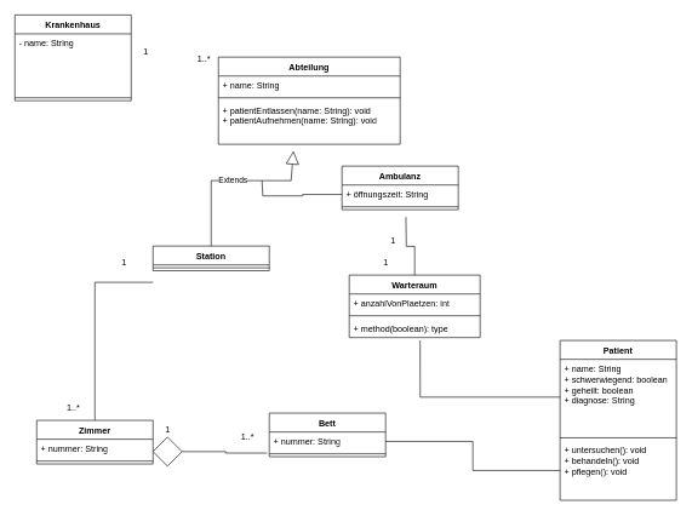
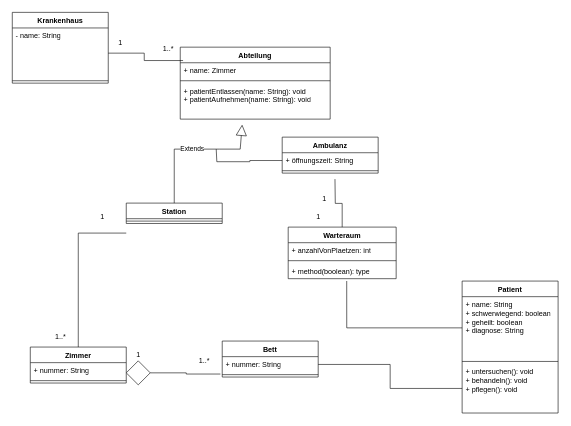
  <mxCell id="0" />
  <mxCell id="1" parent="0" />
  <mxCell id="2" value="Krankenhaus" style="swimlane;fontStyle=1;align=center;verticalAlign=top;childLayout=stackLayout;horizontal=1;startSize=26;horizontalStack=0;resizeParent=1;resizeParentMax=0;resizeLast=0;collapsible=1;marginBottom=0;whiteSpace=wrap;html=1;" vertex="1" parent="1"><mxGeometry x="20" y="20" width="160" height="118" as="geometry" /></mxCell>
  <mxCell id="3" value="&lt;div&gt;- name: String&lt;/div&gt;&lt;div&gt;&lt;br&gt;&lt;/div&gt;" style="text;strokeColor=none;fillColor=none;align=left;verticalAlign=top;spacingLeft=4;spacingRight=4;overflow=hidden;rotatable=0;points=[[0,0.5],[1,0.5]];portConstraint=eastwest;whiteSpace=wrap;html=1;" vertex="1" parent="2"><mxGeometry y="26" width="160" height="84" as="geometry" /></mxCell>
  <mxCell id="4" value="" style="line;strokeWidth=1;fillColor=none;align=left;verticalAlign=middle;spacingTop=-1;spacingLeft=3;spacingRight=3;rotatable=0;labelPosition=right;points=[];portConstraint=eastwest;strokeColor=inherit;" vertex="1" parent="2"><mxGeometry y="110" width="160" height="8" as="geometry" /></mxCell>
  <mxCell id="5" value="Ambulanz" style="swimlane;fontStyle=1;align=center;verticalAlign=top;childLayout=stackLayout;horizontal=1;startSize=26;horizontalStack=0;resizeParent=1;resizeParentMax=0;resizeLast=0;collapsible=1;marginBottom=0;whiteSpace=wrap;html=1;" vertex="1" parent="1"><mxGeometry x="470" y="228" width="160" height="60" as="geometry" /></mxCell>
  <mxCell id="6" style="edgeStyle=orthogonalEdgeStyle;rounded=0;orthogonalLoop=1;jettySize=auto;html=1;endArrow=none;endFill=0;" edge="1" parent="5" source="7"><mxGeometry relative="1" as="geometry"><mxPoint x="-110" y="20" as="targetPoint" /><Array as="points"><mxPoint x="-54" y="39" /><mxPoint x="-54" y="41" /><mxPoint x="-109" y="41" /></Array></mxGeometry></mxCell>
  <mxCell id="7" value="+ öffnungszeit: String" style="text;strokeColor=none;fillColor=none;align=left;verticalAlign=top;spacingLeft=4;spacingRight=4;overflow=hidden;rotatable=0;points=[[0,0.5],[1,0.5]];portConstraint=eastwest;whiteSpace=wrap;html=1;" vertex="1" parent="5"><mxGeometry y="26" width="160" height="26" as="geometry" /></mxCell>
  <mxCell id="8" value="" style="line;strokeWidth=1;fillColor=none;align=left;verticalAlign=middle;spacingTop=-1;spacingLeft=3;spacingRight=3;rotatable=0;labelPosition=right;points=[];portConstraint=eastwest;strokeColor=inherit;" vertex="1" parent="5"><mxGeometry y="52" width="160" height="8" as="geometry" /></mxCell>
  <mxCell id="9" value="Station" style="swimlane;fontStyle=1;align=center;verticalAlign=top;childLayout=stackLayout;horizontal=1;startSize=26;horizontalStack=0;resizeParent=1;resizeParentMax=0;resizeLast=0;collapsible=1;marginBottom=0;whiteSpace=wrap;html=1;" vertex="1" parent="1"><mxGeometry x="210" y="338" width="160" height="34" as="geometry" /></mxCell>
  <mxCell id="10" value="" style="line;strokeWidth=1;fillColor=none;align=left;verticalAlign=middle;spacingTop=-1;spacingLeft=3;spacingRight=3;rotatable=0;labelPosition=right;points=[];portConstraint=eastwest;strokeColor=inherit;" vertex="1" parent="9"><mxGeometry y="26" width="160" height="8" as="geometry" /></mxCell>
  <mxCell id="11" value="Abteilung" style="swimlane;fontStyle=1;align=center;verticalAlign=top;childLayout=stackLayout;horizontal=1;startSize=26;horizontalStack=0;resizeParent=1;resizeParentMax=0;resizeLast=0;collapsible=1;marginBottom=0;whiteSpace=wrap;html=1;" vertex="1" parent="1"><mxGeometry x="300" y="78" width="250" height="120" as="geometry" /></mxCell>
- <mxCell id="12" value="+ name: String" style="text;strokeColor=none;fillColor=none;align=left;verticalAlign=top;spacingLeft=4;spacingRight=4;overflow=hidden;rotatable=0;points=[[0,0.5],[1,0.5]];portConstraint=eastwest;whiteSpace=wrap;html=1;" vertex="1" parent="11"><mxGeometry y="26" width="250" height="26" as="geometry" /></mxCell>
+ <mxCell id="12" value="+ name: Zimmer" style="text;strokeColor=none;fillColor=none;align=left;verticalAlign=top;spacingLeft=4;spacingRight=4;overflow=hidden;rotatable=0;points=[[0,0.5],[1,0.5]];portConstraint=eastwest;whiteSpace=wrap;html=1;" vertex="1" parent="11"><mxGeometry y="26" width="250" height="26" as="geometry" /></mxCell>
  <mxCell id="13" value="" style="line;strokeWidth=1;fillColor=none;align=left;verticalAlign=middle;spacingTop=-1;spacingLeft=3;spacingRight=3;rotatable=0;labelPosition=right;points=[];portConstraint=eastwest;strokeColor=inherit;" vertex="1" parent="11"><mxGeometry y="52" width="250" height="8" as="geometry" /></mxCell>
  <mxCell id="14" value="&lt;div&gt;+ patientEntlassen(name: String): void&lt;/div&gt;&lt;div&gt;+ patientAufnehmen(name: String): void&lt;br&gt;&lt;/div&gt;" style="text;strokeColor=none;fillColor=none;align=left;verticalAlign=top;spacingLeft=4;spacingRight=4;overflow=hidden;rotatable=0;points=[[0,0.5],[1,0.5]];portConstraint=eastwest;whiteSpace=wrap;html=1;" vertex="1" parent="11"><mxGeometry y="60" width="250" height="60" as="geometry" /></mxCell>
  <mxCell id="15" value="Zimmer" style="swimlane;fontStyle=1;align=center;verticalAlign=top;childLayout=stackLayout;horizontal=1;startSize=26;horizontalStack=0;resizeParent=1;resizeParentMax=0;resizeLast=0;collapsible=1;marginBottom=0;whiteSpace=wrap;html=1;" vertex="1" parent="1"><mxGeometry x="50" y="578" width="160" height="60" as="geometry" /></mxCell>
  <mxCell id="16" value="+ nummer: String" style="text;strokeColor=none;fillColor=none;align=left;verticalAlign=top;spacingLeft=4;spacingRight=4;overflow=hidden;rotatable=0;points=[[0,0.5],[1,0.5]];portConstraint=eastwest;whiteSpace=wrap;html=1;" vertex="1" parent="15"><mxGeometry y="26" width="160" height="26" as="geometry" /></mxCell>
  <mxCell id="17" value="" style="line;strokeWidth=1;fillColor=none;align=left;verticalAlign=middle;spacingTop=-1;spacingLeft=3;spacingRight=3;rotatable=0;labelPosition=right;points=[];portConstraint=eastwest;strokeColor=inherit;" vertex="1" parent="15"><mxGeometry y="52" width="160" height="8" as="geometry" /></mxCell>
  <mxCell id="18" value="&lt;div&gt;Bett&lt;/div&gt;" style="swimlane;fontStyle=1;align=center;verticalAlign=top;childLayout=stackLayout;horizontal=1;startSize=26;horizontalStack=0;resizeParent=1;resizeParentMax=0;resizeLast=0;collapsible=1;marginBottom=0;whiteSpace=wrap;html=1;" vertex="1" parent="1"><mxGeometry x="370" y="568" width="160" height="60" as="geometry" /></mxCell>
  <mxCell id="19" value="+ nummer: String" style="text;strokeColor=none;fillColor=none;align=left;verticalAlign=top;spacingLeft=4;spacingRight=4;overflow=hidden;rotatable=0;points=[[0,0.5],[1,0.5]];portConstraint=eastwest;whiteSpace=wrap;html=1;" vertex="1" parent="18"><mxGeometry y="26" width="160" height="26" as="geometry" /></mxCell>
  <mxCell id="20" value="" style="line;strokeWidth=1;fillColor=none;align=left;verticalAlign=middle;spacingTop=-1;spacingLeft=3;spacingRight=3;rotatable=0;labelPosition=right;points=[];portConstraint=eastwest;strokeColor=inherit;" vertex="1" parent="18"><mxGeometry y="52" width="160" height="8" as="geometry" /></mxCell>
  <mxCell id="21" value="Patient" style="swimlane;fontStyle=1;align=center;verticalAlign=top;childLayout=stackLayout;horizontal=1;startSize=26;horizontalStack=0;resizeParent=1;resizeParentMax=0;resizeLast=0;collapsible=1;marginBottom=0;whiteSpace=wrap;html=1;" vertex="1" parent="1"><mxGeometry x="770" y="468" width="160" height="220" as="geometry" /></mxCell>
  <mxCell id="22" value="&lt;div&gt;+ name: String&lt;/div&gt;&lt;div&gt;+ schwerwiegend: boolean&lt;/div&gt;&lt;div&gt;+ geheilt: boolean &lt;br&gt;&lt;/div&gt;&lt;div&gt;+ diagnose: String&lt;br&gt;&lt;/div&gt;" style="text;strokeColor=none;fillColor=none;align=left;verticalAlign=top;spacingLeft=4;spacingRight=4;overflow=hidden;rotatable=0;points=[[0,0.5],[1,0.5]];portConstraint=eastwest;whiteSpace=wrap;html=1;" vertex="1" parent="21"><mxGeometry y="26" width="160" height="104" as="geometry" /></mxCell>
  <mxCell id="23" value="" style="line;strokeWidth=1;fillColor=none;align=left;verticalAlign=middle;spacingTop=-1;spacingLeft=3;spacingRight=3;rotatable=0;labelPosition=right;points=[];portConstraint=eastwest;strokeColor=inherit;" vertex="1" parent="21"><mxGeometry y="130" width="160" height="8" as="geometry" /></mxCell>
  <mxCell id="24" value="&lt;div&gt;+ untersuchen(): void&lt;/div&gt;&lt;div&gt;+ behandeln(): void&lt;/div&gt;&lt;div&gt;+ pflegen(): void&lt;br&gt;&lt;/div&gt;" style="text;strokeColor=none;fillColor=none;align=left;verticalAlign=top;spacingLeft=4;spacingRight=4;overflow=hidden;rotatable=0;points=[[0,0.5],[1,0.5]];portConstraint=eastwest;whiteSpace=wrap;html=1;" vertex="1" parent="21"><mxGeometry y="138" width="160" height="82" as="geometry" /></mxCell>
  <mxCell id="25" style="edgeStyle=orthogonalEdgeStyle;rounded=0;orthogonalLoop=1;jettySize=auto;html=1;entryX=-0.019;entryY=1.115;entryDx=0;entryDy=0;entryPerimeter=0;endArrow=none;endFill=0;" edge="1" parent="1" source="28" target="19"><mxGeometry relative="1" as="geometry" /></mxCell>
  <mxCell id="26" value="1..*" style="text;html=1;align=center;verticalAlign=middle;resizable=0;points=[];autosize=1;strokeColor=none;fillColor=none;" vertex="1" parent="1"><mxGeometry x="320" y="586" width="40" height="30" as="geometry" /></mxCell>
  <mxCell id="27" value="1" style="text;html=1;align=center;verticalAlign=middle;resizable=0;points=[];autosize=1;strokeColor=none;fillColor=none;" vertex="1" parent="1"><mxGeometry x="215" y="576" width="30" height="30" as="geometry" /></mxCell>
  <mxCell id="28" value="" style="rhombus;whiteSpace=wrap;html=1;" vertex="1" parent="1"><mxGeometry x="210" y="601" width="40" height="40" as="geometry" /></mxCell>
  <mxCell id="29" value="" style="endArrow=none;html=1;rounded=0;entryX=0;entryY=0.923;entryDx=0;entryDy=0;entryPerimeter=0;exitX=0.5;exitY=0;exitDx=0;exitDy=0;" edge="1" parent="1" source="15"><mxGeometry width="50" height="50" relative="1" as="geometry"><mxPoint x="105" y="458" as="sourcePoint" /><mxPoint x="210" y="387.998" as="targetPoint" /><Array as="points"><mxPoint x="130" y="388" /></Array></mxGeometry></mxCell>
  <mxCell id="30" value="1" style="text;html=1;align=center;verticalAlign=middle;resizable=0;points=[];autosize=1;strokeColor=none;fillColor=none;" vertex="1" parent="1"><mxGeometry x="155" y="346" width="30" height="30" as="geometry" /></mxCell>
  <mxCell id="31" value="1..*" style="text;html=1;align=center;verticalAlign=middle;resizable=0;points=[];autosize=1;strokeColor=none;fillColor=none;" vertex="1" parent="1"><mxGeometry x="80" y="546" width="40" height="30" as="geometry" /></mxCell>
  <mxCell id="32" value="Extends" style="endArrow=block;endSize=16;endFill=0;html=1;rounded=0;entryX=0.413;entryY=1.154;entryDx=0;entryDy=0;entryPerimeter=0;exitX=0.5;exitY=0;exitDx=0;exitDy=0;" edge="1" parent="1" source="9" target="14"><mxGeometry width="160" relative="1" as="geometry"><mxPoint x="320" y="378" as="sourcePoint" /><mxPoint x="480" y="378" as="targetPoint" /><Array as="points"><mxPoint x="290" y="248" /><mxPoint x="366" y="248" /><mxPoint x="400" y="248" /></Array></mxGeometry></mxCell>
+ <mxCell id="33" style="edgeStyle=orthogonalEdgeStyle;rounded=0;orthogonalLoop=1;jettySize=auto;html=1;entryX=0.019;entryY=0.186;entryDx=0;entryDy=0;entryPerimeter=0;endArrow=none;endFill=0;" edge="1" parent="1" source="3" target="11"><mxGeometry relative="1" as="geometry" /></mxCell>
  <mxCell id="34" value="1..*" style="text;html=1;align=center;verticalAlign=middle;resizable=0;points=[];autosize=1;strokeColor=none;fillColor=none;" vertex="1" parent="1"><mxGeometry x="260" y="66" width="40" height="30" as="geometry" /></mxCell>
  <mxCell id="35" value="1" style="text;html=1;align=center;verticalAlign=middle;resizable=0;points=[];autosize=1;strokeColor=none;fillColor=none;" vertex="1" parent="1"><mxGeometry x="185" y="56" width="30" height="30" as="geometry" /></mxCell>
  <mxCell id="36" value="Warteraum" style="swimlane;fontStyle=1;align=center;verticalAlign=top;childLayout=stackLayout;horizontal=1;startSize=26;horizontalStack=0;resizeParent=1;resizeParentMax=0;resizeLast=0;collapsible=1;marginBottom=0;whiteSpace=wrap;html=1;" vertex="1" parent="1"><mxGeometry x="480" y="378" width="180" height="86" as="geometry" /></mxCell>
  <mxCell id="37" value="+ anzahlVonPlaetzen: int" style="text;strokeColor=none;fillColor=none;align=left;verticalAlign=top;spacingLeft=4;spacingRight=4;overflow=hidden;rotatable=0;points=[[0,0.5],[1,0.5]];portConstraint=eastwest;whiteSpace=wrap;html=1;" vertex="1" parent="36"><mxGeometry y="26" width="180" height="26" as="geometry" /></mxCell>
  <mxCell id="38" value="" style="line;strokeWidth=1;fillColor=none;align=left;verticalAlign=middle;spacingTop=-1;spacingLeft=3;spacingRight=3;rotatable=0;labelPosition=right;points=[];portConstraint=eastwest;strokeColor=inherit;" vertex="1" parent="36"><mxGeometry y="52" width="180" height="8" as="geometry" /></mxCell>
  <mxCell id="39" value="+ method(boolean): type" style="text;strokeColor=none;fillColor=none;align=left;verticalAlign=top;spacingLeft=4;spacingRight=4;overflow=hidden;rotatable=0;points=[[0,0.5],[1,0.5]];portConstraint=eastwest;whiteSpace=wrap;html=1;" vertex="1" parent="36"><mxGeometry y="60" width="180" height="26" as="geometry" /></mxCell>
  <mxCell id="40" style="edgeStyle=orthogonalEdgeStyle;rounded=0;orthogonalLoop=1;jettySize=auto;html=1;endArrow=none;endFill=0;" edge="1" parent="1" source="36"><mxGeometry relative="1" as="geometry"><mxPoint x="558" y="298" as="targetPoint" /></mxGeometry></mxCell>
  <mxCell id="41" value="1" style="text;html=1;align=center;verticalAlign=middle;resizable=0;points=[];autosize=1;strokeColor=none;fillColor=none;" vertex="1" parent="1"><mxGeometry x="525" y="316" width="30" height="30" as="geometry" /></mxCell>
  <mxCell id="42" value="1" style="text;html=1;align=center;verticalAlign=middle;resizable=0;points=[];autosize=1;strokeColor=none;fillColor=none;" vertex="1" parent="1"><mxGeometry x="515" y="346" width="30" height="30" as="geometry" /></mxCell>
  <mxCell id="43" style="edgeStyle=orthogonalEdgeStyle;rounded=0;orthogonalLoop=1;jettySize=auto;html=1;entryX=1;entryY=0.5;entryDx=0;entryDy=0;endArrow=none;endFill=0;" edge="1" parent="1" source="24" target="19"><mxGeometry relative="1" as="geometry" /></mxCell>
  <mxCell id="44" style="edgeStyle=orthogonalEdgeStyle;rounded=0;orthogonalLoop=1;jettySize=auto;html=1;entryX=0.542;entryY=1.148;entryDx=0;entryDy=0;entryPerimeter=0;endArrow=none;endFill=0;" edge="1" parent="1" source="22" target="39"><mxGeometry relative="1" as="geometry"><Array as="points"><mxPoint x="578" y="546" /><mxPoint x="578" y="468" /></Array></mxGeometry></mxCell>
